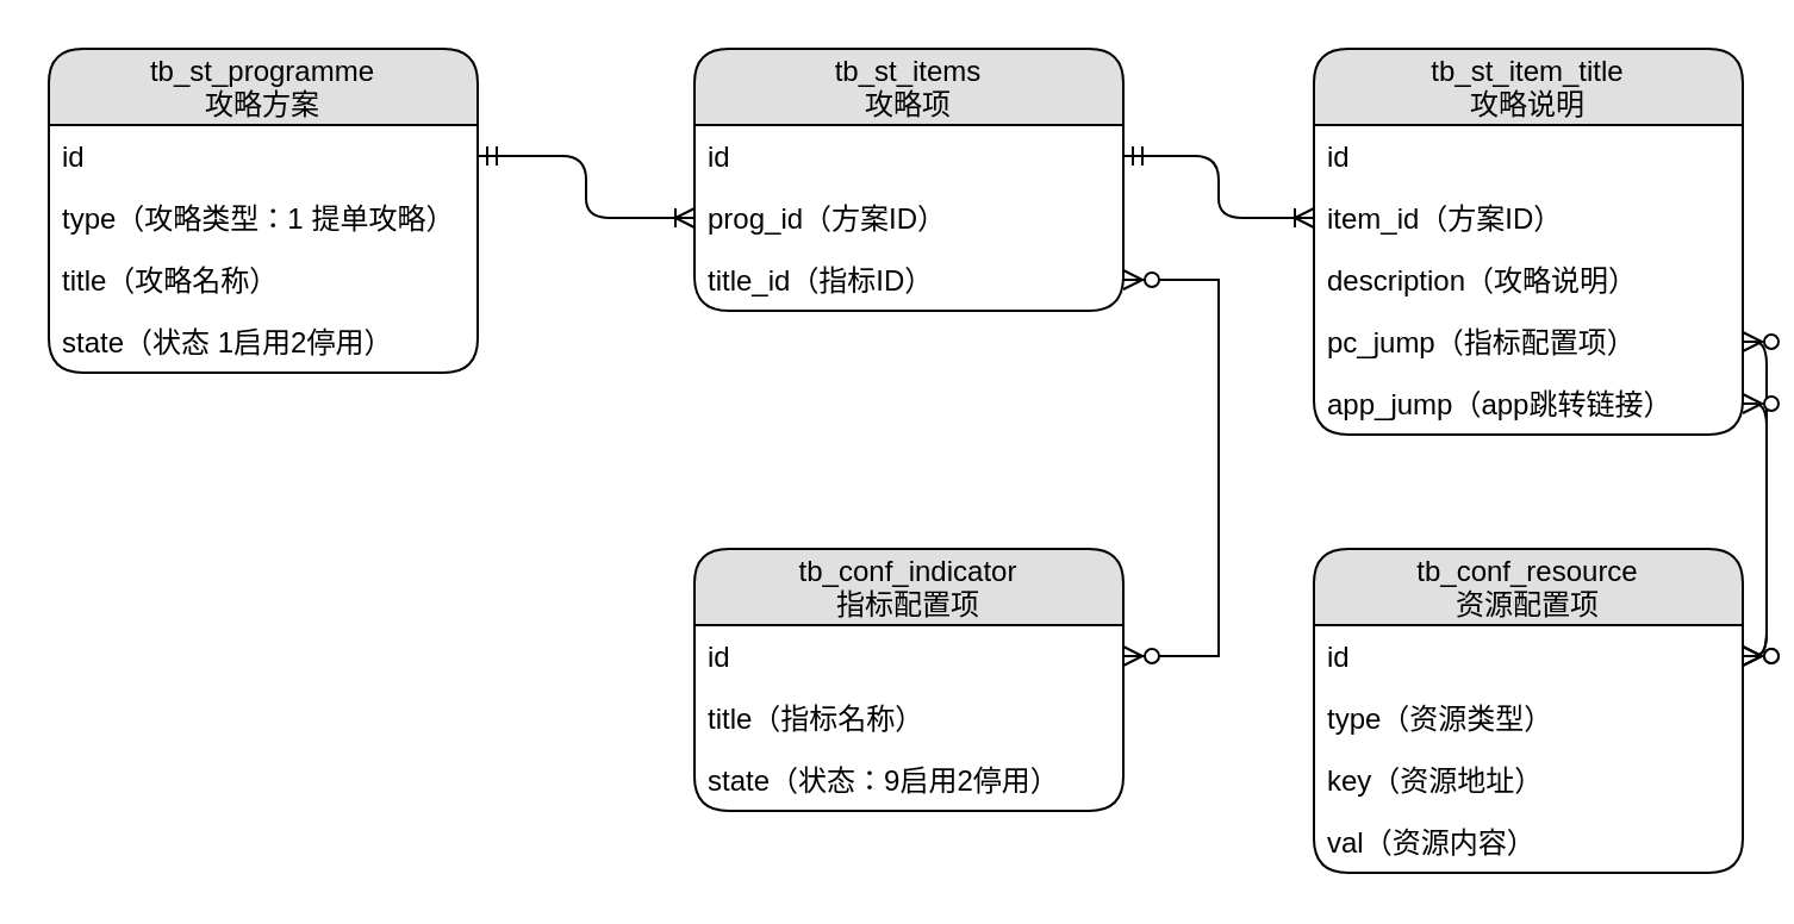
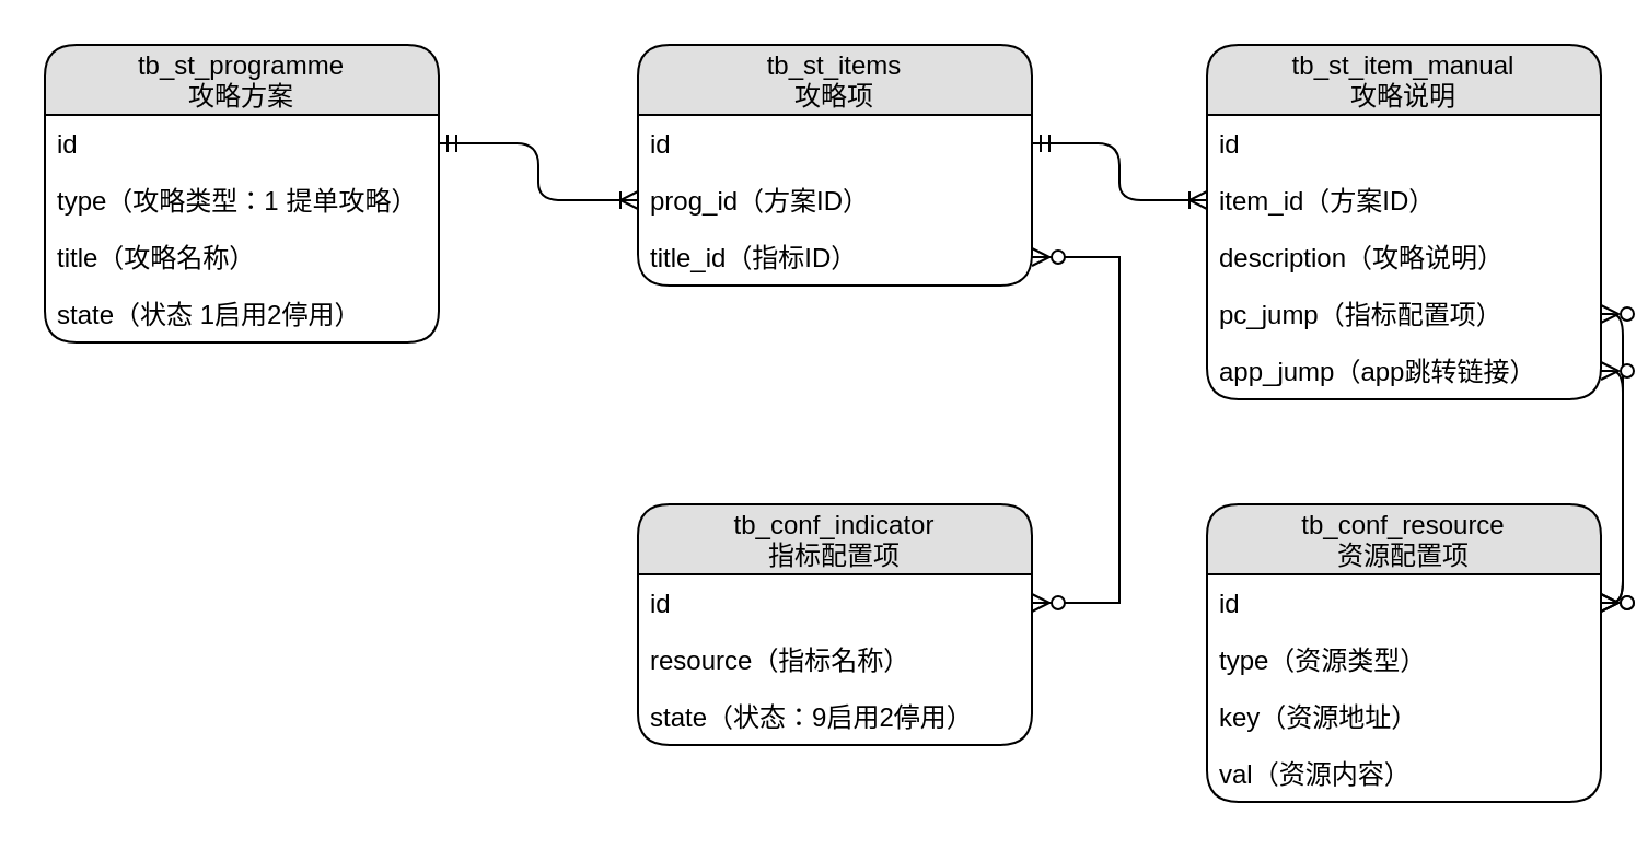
  <mxCell id="0" />
  <mxCell id="1" parent="0" />
  <mxCell id="2" value="tb_st_programme&#10;攻略方案" style="swimlane;fontStyle=0;childLayout=stackLayout;horizontal=1;startSize=32;fillColor=#e0e0e0;horizontalStack=0;resizeParent=1;resizeParentMax=0;resizeLast=0;collapsible=1;marginBottom=0;swimlaneFillColor=#ffffff;align=center;fontSize=12;rounded=1;" vertex="1" parent="1"><mxGeometry x="20" y="20" width="180" height="136" as="geometry" /></mxCell>
  <mxCell id="3" value="id" style="text;strokeColor=none;fillColor=none;spacingLeft=4;spacingRight=4;overflow=hidden;rotatable=0;points=[[0,0.5],[1,0.5]];portConstraint=eastwest;fontSize=12;" vertex="1" parent="2"><mxGeometry y="32" width="180" height="26" as="geometry" /></mxCell>
  <mxCell id="4" value="type（攻略类型：1 提单攻略）" style="text;strokeColor=none;fillColor=none;spacingLeft=4;spacingRight=4;overflow=hidden;rotatable=0;points=[[0,0.5],[1,0.5]];portConstraint=eastwest;fontSize=12;" vertex="1" parent="2"><mxGeometry y="58" width="180" height="26" as="geometry" /></mxCell>
  <mxCell id="5" value="title（攻略名称）" style="text;strokeColor=none;fillColor=none;spacingLeft=4;spacingRight=4;overflow=hidden;rotatable=0;points=[[0,0.5],[1,0.5]];portConstraint=eastwest;fontSize=12;" vertex="1" parent="2"><mxGeometry y="84" width="180" height="26" as="geometry" /></mxCell>
  <mxCell id="6" value="state（状态 1启用2停用）" style="text;strokeColor=none;fillColor=none;spacingLeft=4;spacingRight=4;overflow=hidden;rotatable=0;points=[[0,0.5],[1,0.5]];portConstraint=eastwest;fontSize=12;" vertex="1" parent="2"><mxGeometry y="110" width="180" height="26" as="geometry" /></mxCell>
  <mxCell id="7" value="tb_st_items&#10;攻略项" style="swimlane;fontStyle=0;childLayout=stackLayout;horizontal=1;startSize=32;fillColor=#e0e0e0;horizontalStack=0;resizeParent=1;resizeParentMax=0;resizeLast=0;collapsible=1;marginBottom=0;swimlaneFillColor=#ffffff;align=center;fontSize=12;rounded=1;" vertex="1" parent="1"><mxGeometry x="291" y="20" width="180" height="110" as="geometry" /></mxCell>
  <mxCell id="8" value="id" style="text;strokeColor=none;fillColor=none;spacingLeft=4;spacingRight=4;overflow=hidden;rotatable=0;points=[[0,0.5],[1,0.5]];portConstraint=eastwest;fontSize=12;" vertex="1" parent="7"><mxGeometry y="32" width="180" height="26" as="geometry" /></mxCell>
  <mxCell id="9" value="prog_id（方案ID）" style="text;strokeColor=none;fillColor=none;spacingLeft=4;spacingRight=4;overflow=hidden;rotatable=0;points=[[0,0.5],[1,0.5]];portConstraint=eastwest;fontSize=12;" vertex="1" parent="7"><mxGeometry y="58" width="180" height="26" as="geometry" /></mxCell>
  <mxCell id="10" value="title_id（指标ID）" style="text;strokeColor=none;fillColor=none;spacingLeft=4;spacingRight=4;overflow=hidden;rotatable=0;points=[[0,0.5],[1,0.5]];portConstraint=eastwest;fontSize=12;" vertex="1" parent="7"><mxGeometry y="84" width="180" height="26" as="geometry" /></mxCell>
- <mxCell id="11" value="tb_st_item_title&#10;攻略说明" style="swimlane;fontStyle=0;childLayout=stackLayout;horizontal=1;startSize=32;fillColor=#e0e0e0;horizontalStack=0;resizeParent=1;resizeParentMax=0;resizeLast=0;collapsible=1;marginBottom=0;swimlaneFillColor=#ffffff;align=center;fontSize=12;rounded=1;" vertex="1" parent="1"><mxGeometry x="551" y="20" width="180" height="162" as="geometry" /></mxCell>
+ <mxCell id="11" value="tb_st_item_manual&#10;攻略说明" style="swimlane;fontStyle=0;childLayout=stackLayout;horizontal=1;startSize=32;fillColor=#e0e0e0;horizontalStack=0;resizeParent=1;resizeParentMax=0;resizeLast=0;collapsible=1;marginBottom=0;swimlaneFillColor=#ffffff;align=center;fontSize=12;rounded=1;" vertex="1" parent="1"><mxGeometry x="551" y="20" width="180" height="162" as="geometry" /></mxCell>
  <mxCell id="12" value="id" style="text;strokeColor=none;fillColor=none;spacingLeft=4;spacingRight=4;overflow=hidden;rotatable=0;points=[[0,0.5],[1,0.5]];portConstraint=eastwest;fontSize=12;" vertex="1" parent="11"><mxGeometry y="32" width="180" height="26" as="geometry" /></mxCell>
  <mxCell id="13" value="item_id（方案ID）" style="text;strokeColor=none;fillColor=none;spacingLeft=4;spacingRight=4;overflow=hidden;rotatable=0;points=[[0,0.5],[1,0.5]];portConstraint=eastwest;fontSize=12;" vertex="1" parent="11"><mxGeometry y="58" width="180" height="26" as="geometry" /></mxCell>
  <mxCell id="14" value="description（攻略说明）" style="text;strokeColor=none;fillColor=none;spacingLeft=4;spacingRight=4;overflow=hidden;rotatable=0;points=[[0,0.5],[1,0.5]];portConstraint=eastwest;fontSize=12;" vertex="1" parent="11"><mxGeometry y="84" width="180" height="26" as="geometry" /></mxCell>
  <mxCell id="15" value="pc_jump（指标配置项）" style="text;strokeColor=none;fillColor=none;spacingLeft=4;spacingRight=4;overflow=hidden;rotatable=0;points=[[0,0.5],[1,0.5]];portConstraint=eastwest;fontSize=12;" vertex="1" parent="11"><mxGeometry y="110" width="180" height="26" as="geometry" /></mxCell>
  <mxCell id="16" value="app_jump（app跳转链接）" style="text;strokeColor=none;fillColor=none;spacingLeft=4;spacingRight=4;overflow=hidden;rotatable=0;points=[[0,0.5],[1,0.5]];portConstraint=eastwest;fontSize=12;" vertex="1" parent="11"><mxGeometry y="136" width="180" height="26" as="geometry" /></mxCell>
  <mxCell id="17" value="tb_conf_indicator&#10;指标配置项" style="swimlane;fontStyle=0;childLayout=stackLayout;horizontal=1;startSize=32;fillColor=#e0e0e0;horizontalStack=0;resizeParent=1;resizeParentMax=0;resizeLast=0;collapsible=1;marginBottom=0;swimlaneFillColor=#ffffff;align=center;fontSize=12;rounded=1;" vertex="1" parent="1"><mxGeometry x="291" y="230" width="180" height="110" as="geometry" /></mxCell>
  <mxCell id="18" value="id" style="text;strokeColor=none;fillColor=none;spacingLeft=4;spacingRight=4;overflow=hidden;rotatable=0;points=[[0,0.5],[1,0.5]];portConstraint=eastwest;fontSize=12;" vertex="1" parent="17"><mxGeometry y="32" width="180" height="26" as="geometry" /></mxCell>
- <mxCell id="19" value="title（指标名称）" style="text;strokeColor=none;fillColor=none;spacingLeft=4;spacingRight=4;overflow=hidden;rotatable=0;points=[[0,0.5],[1,0.5]];portConstraint=eastwest;fontSize=12;" vertex="1" parent="17"><mxGeometry y="58" width="180" height="26" as="geometry" /></mxCell>
+ <mxCell id="19" value="resource（指标名称）" style="text;strokeColor=none;fillColor=none;spacingLeft=4;spacingRight=4;overflow=hidden;rotatable=0;points=[[0,0.5],[1,0.5]];portConstraint=eastwest;fontSize=12;" vertex="1" parent="17"><mxGeometry y="58" width="180" height="26" as="geometry" /></mxCell>
  <mxCell id="20" value="state（状态：9启用2停用）" style="text;strokeColor=none;fillColor=none;spacingLeft=4;spacingRight=4;overflow=hidden;rotatable=0;points=[[0,0.5],[1,0.5]];portConstraint=eastwest;fontSize=12;" vertex="1" parent="17"><mxGeometry y="84" width="180" height="26" as="geometry" /></mxCell>
  <mxCell id="21" value="tb_conf_resource&#10;资源配置项" style="swimlane;fontStyle=0;childLayout=stackLayout;horizontal=1;startSize=32;fillColor=#e0e0e0;horizontalStack=0;resizeParent=1;resizeParentMax=0;resizeLast=0;collapsible=1;marginBottom=0;swimlaneFillColor=#ffffff;align=center;fontSize=12;rounded=1;" vertex="1" parent="1"><mxGeometry x="551" y="230" width="180" height="136" as="geometry" /></mxCell>
  <mxCell id="22" value="id" style="text;strokeColor=none;fillColor=none;spacingLeft=4;spacingRight=4;overflow=hidden;rotatable=0;points=[[0,0.5],[1,0.5]];portConstraint=eastwest;fontSize=12;" vertex="1" parent="21"><mxGeometry y="32" width="180" height="26" as="geometry" /></mxCell>
  <mxCell id="23" value="type（资源类型）" style="text;strokeColor=none;fillColor=none;spacingLeft=4;spacingRight=4;overflow=hidden;rotatable=0;points=[[0,0.5],[1,0.5]];portConstraint=eastwest;fontSize=12;" vertex="1" parent="21"><mxGeometry y="58" width="180" height="26" as="geometry" /></mxCell>
  <mxCell id="24" value="key（资源地址）" style="text;strokeColor=none;fillColor=none;spacingLeft=4;spacingRight=4;overflow=hidden;rotatable=0;points=[[0,0.5],[1,0.5]];portConstraint=eastwest;fontSize=12;" vertex="1" parent="21"><mxGeometry y="84" width="180" height="26" as="geometry" /></mxCell>
  <mxCell id="25" value="val（资源内容）" style="text;strokeColor=none;fillColor=none;spacingLeft=4;spacingRight=4;overflow=hidden;rotatable=0;points=[[0,0.5],[1,0.5]];portConstraint=eastwest;fontSize=12;" vertex="1" parent="21"><mxGeometry y="110" width="180" height="26" as="geometry" /></mxCell>
  <mxCell id="26" value="" style="edgeStyle=orthogonalEdgeStyle;fontSize=12;html=1;endArrow=ERoneToMany;startArrow=ERmandOne;exitX=1;exitY=0.5;exitDx=0;exitDy=0;entryX=0;entryY=0.5;entryDx=0;entryDy=0;" edge="1" parent="1" source="3" target="9"><mxGeometry width="100" height="100" relative="1" as="geometry"><mxPoint x="211" y="230" as="sourcePoint" /><mxPoint x="311" y="130" as="targetPoint" /></mxGeometry></mxCell>
  <mxCell id="27" value="" style="edgeStyle=orthogonalEdgeStyle;fontSize=12;html=1;endArrow=ERoneToMany;startArrow=ERmandOne;exitX=1;exitY=0.5;exitDx=0;exitDy=0;entryX=0;entryY=0.5;entryDx=0;entryDy=0;comic=0;shadow=0;" edge="1" parent="1" source="8" target="13"><mxGeometry width="100" height="100" relative="1" as="geometry"><mxPoint x="210" y="75" as="sourcePoint" /><mxPoint x="301" y="101" as="targetPoint" /></mxGeometry></mxCell>
  <mxCell id="28" value="" style="edgeStyle=orthogonalEdgeStyle;fontSize=12;html=1;endArrow=ERzeroToMany;endFill=1;startArrow=ERzeroToMany;exitX=1;exitY=0.5;exitDx=0;exitDy=0;" edge="1" parent="1" source="22" target="15"><mxGeometry width="100" height="100" relative="1" as="geometry"><mxPoint x="761" y="280" as="sourcePoint" /><mxPoint x="581" y="390" as="targetPoint" /></mxGeometry></mxCell>
  <mxCell id="29" value="" style="edgeStyle=orthogonalEdgeStyle;fontSize=12;html=1;endArrow=ERzeroToMany;endFill=1;startArrow=ERzeroToMany;exitX=1;exitY=0.5;exitDx=0;exitDy=0;entryX=1;entryY=0.5;entryDx=0;entryDy=0;" edge="1" parent="1" source="16" target="22"><mxGeometry width="100" height="100" relative="1" as="geometry"><mxPoint x="691" y="420" as="sourcePoint" /><mxPoint x="801" y="340" as="targetPoint" /></mxGeometry></mxCell>
  <mxCell id="30" style="edgeStyle=orthogonalEdgeStyle;rounded=0;orthogonalLoop=1;jettySize=auto;html=1;exitX=1;exitY=0.5;exitDx=0;exitDy=0;fontSize=12;startArrow=ERzeroToMany;startFill=1;endArrow=ERzeroToMany;endFill=1;" edge="1" parent="1" source="10" target="18"><mxGeometry relative="1" as="geometry"><Array as="points"><mxPoint x="511" y="117" /><mxPoint x="511" y="275" /></Array></mxGeometry></mxCell>
